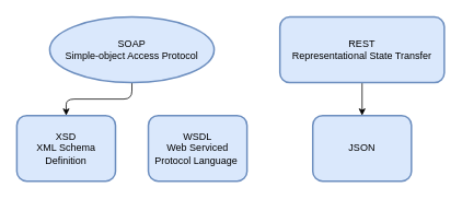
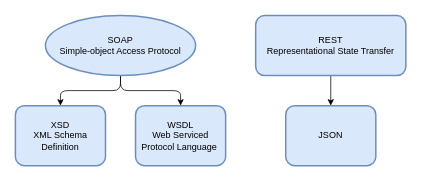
  <mxCell id="0" />
  <mxCell id="1" parent="0" />
  <mxCell id="2" value="" style="edgeStyle=orthogonalEdgeStyle;rounded=1;orthogonalLoop=1;jettySize=auto;html=1;" edge="1" parent="1" source="4" target="7"><mxGeometry relative="1" as="geometry" /></mxCell>
+ <mxCell id="3" style="edgeStyle=orthogonalEdgeStyle;rounded=1;orthogonalLoop=1;jettySize=auto;html=1;entryX=0.5;entryY=0;entryDx=0;entryDy=0;" edge="1" parent="1" source="4" target="8"><mxGeometry relative="1" as="geometry" /></mxCell>
  <mxCell id="4" value="SOAP&lt;br&gt;Simple-object Access Protocol" style="ellipse;whiteSpace=wrap;html=1;fillColor=#dae8fc;strokeColor=#6c8ebf;strokeWidth=2;" vertex="1" parent="1"><mxGeometry x="60" y="20" width="200" height="80" as="geometry" /></mxCell>
  <mxCell id="5" value="" style="edgeStyle=orthogonalEdgeStyle;rounded=1;orthogonalLoop=1;jettySize=auto;html=1;" edge="1" parent="1" source="6" target="9"><mxGeometry relative="1" as="geometry" /></mxCell>
  <mxCell id="6" value="REST&lt;br&gt;Representational State Transfer" style="rounded=1;whiteSpace=wrap;html=1;fillColor=#dae8fc;strokeColor=#6c8ebf;strokeWidth=2;" vertex="1" parent="1"><mxGeometry x="340" y="20" width="200" height="80" as="geometry" /></mxCell>
  <mxCell id="7" value="XSD&lt;br&gt;XML Schema Definition" style="whiteSpace=wrap;html=1;fillColor=#dae8fc;strokeColor=#6c8ebf;rounded=1;strokeWidth=2;" vertex="1" parent="1"><mxGeometry x="20" y="140" width="120" height="80" as="geometry" /></mxCell>
  <mxCell id="8" value="WSDL&lt;br&gt;Web Serviced Protocol Language&amp;nbsp;" style="whiteSpace=wrap;html=1;fillColor=#dae8fc;strokeColor=#6c8ebf;rounded=1;strokeWidth=2;" vertex="1" parent="1"><mxGeometry x="180" y="140" width="120" height="80" as="geometry" /></mxCell>
  <mxCell id="9" value="JSON" style="whiteSpace=wrap;html=1;fillColor=#dae8fc;strokeColor=#6c8ebf;rounded=1;strokeWidth=2;" vertex="1" parent="1"><mxGeometry x="380" y="140" width="120" height="80" as="geometry" /></mxCell>
